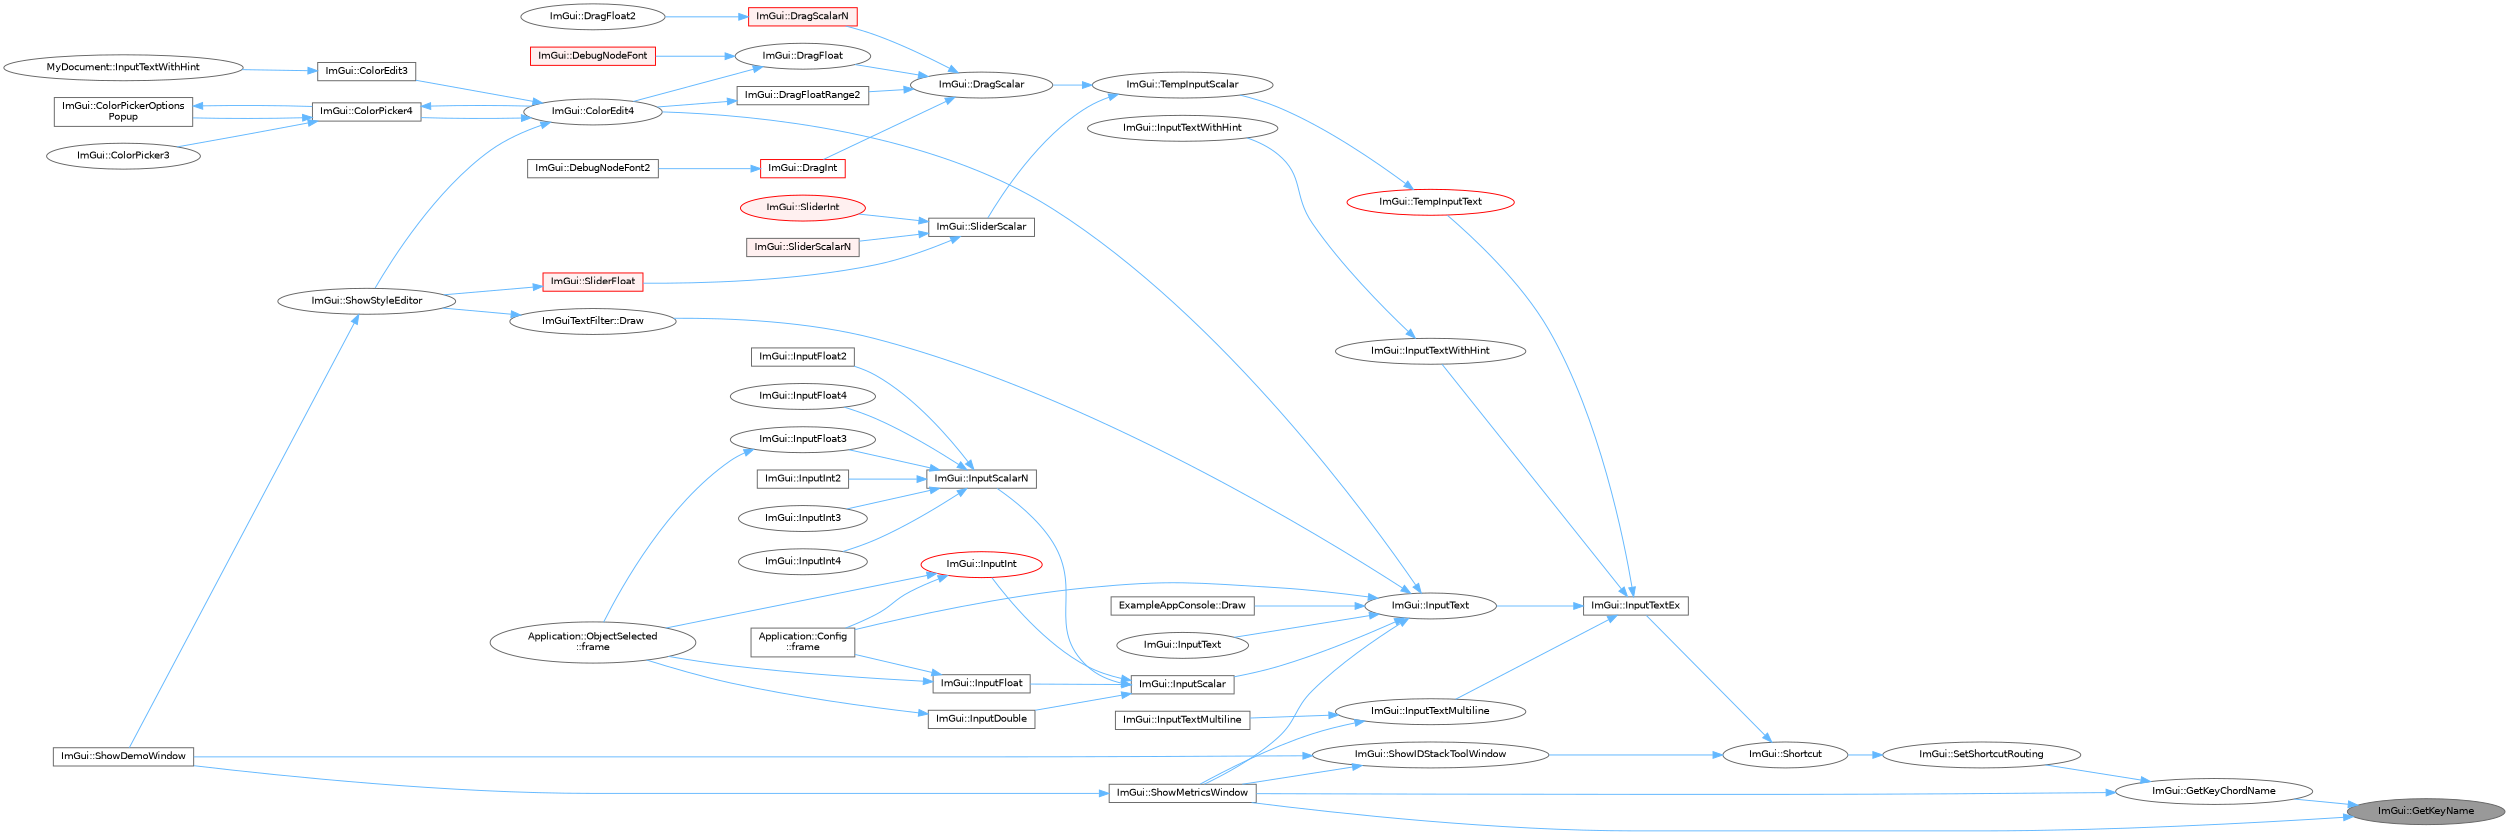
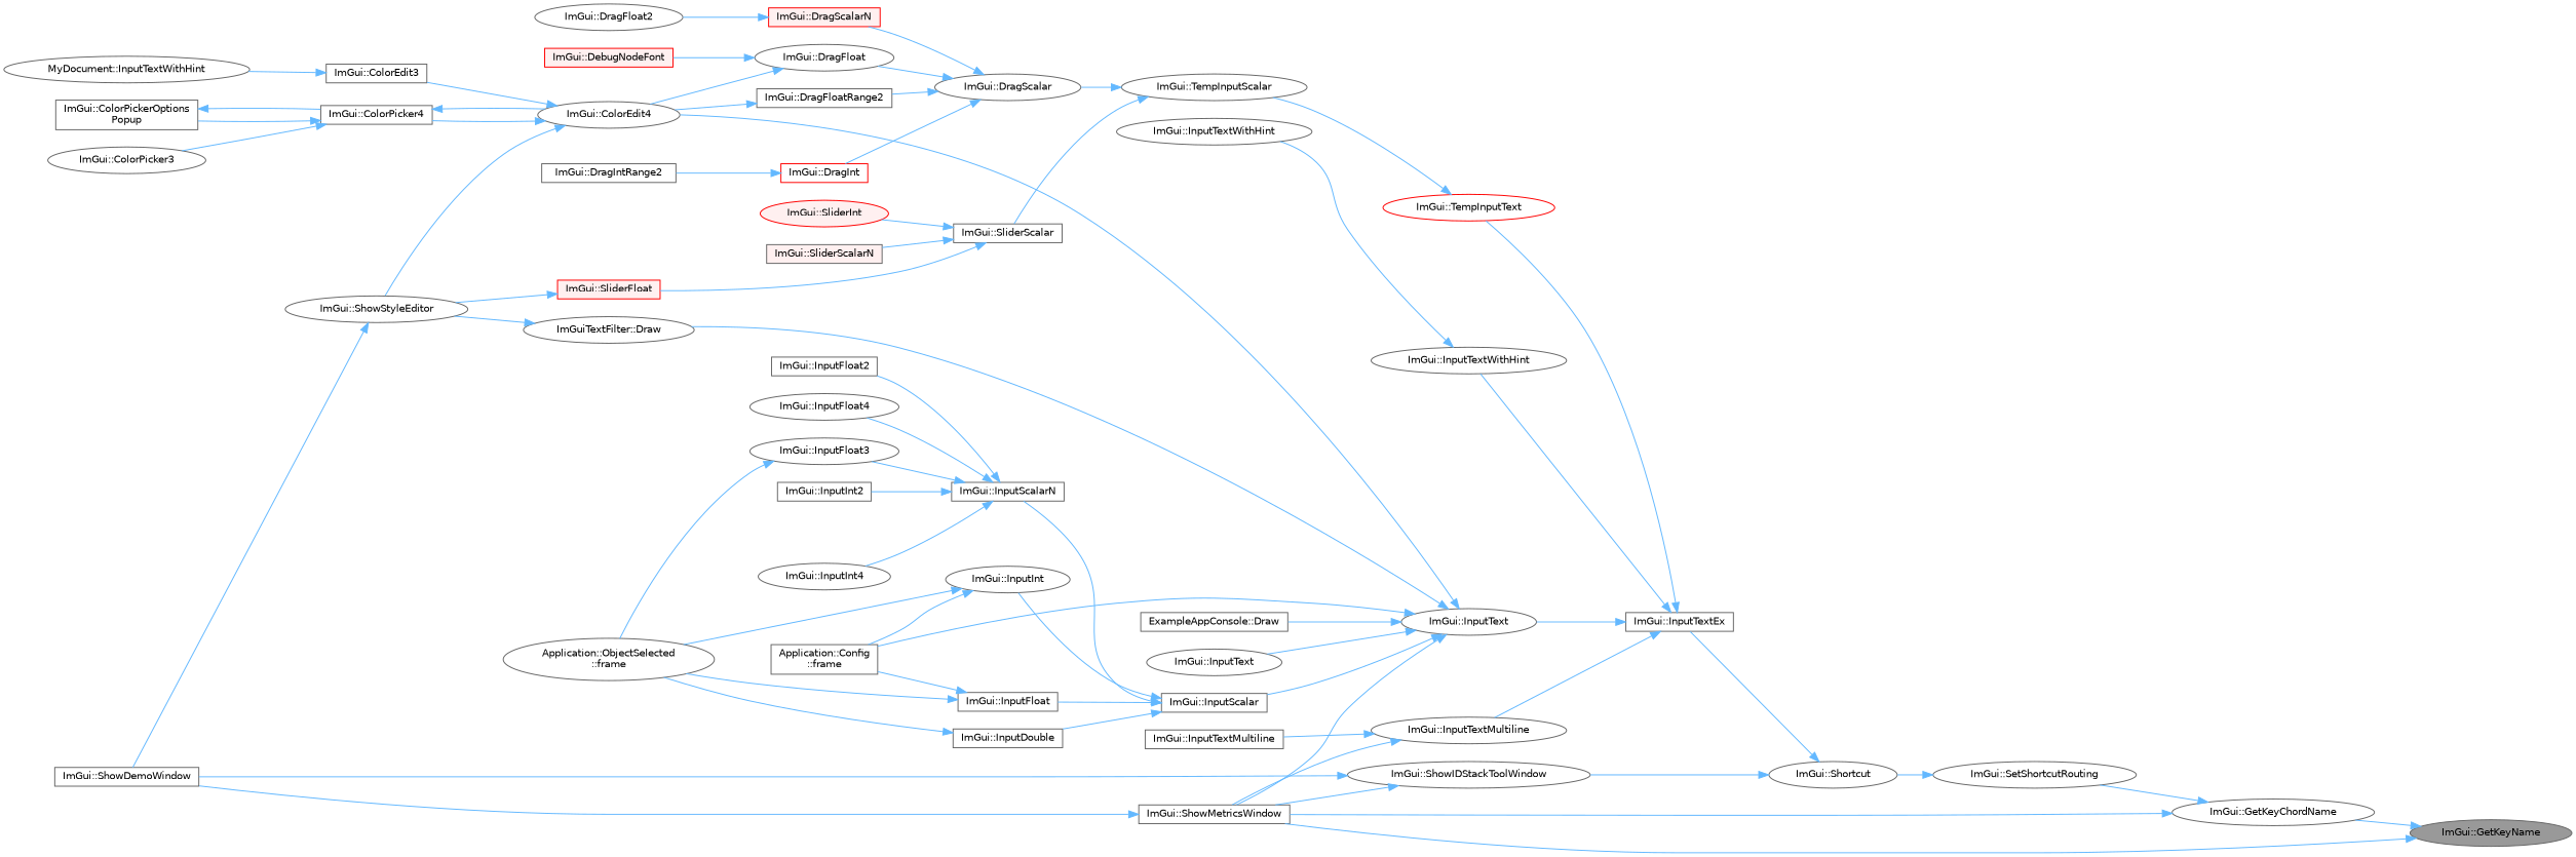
  digraph {
    rankdir=RL
    node [color=grey40 fillcolor=white fontname=Helvetica fontsize=10 shape=ellipse style=filled]
    edge [color=steelblue1 dir=back fontname=Helvetica fontsize=10 labelfontname=Helvetica labelfontsize=10 style=solid]
    n1 [color=gray40 fillcolor=grey60 fontcolor=black height=0.2 label="ImGui::GetKeyName" width=0.4]
    n2 [height=0.2 label="ImGui::GetKeyChordName" width=0.4]
    n3 [height=0.2 label="ImGui::ShowMetricsWindow" shape=box width=0.4]
    n4 [height=0.2 label="ImGui::SetShortcutRouting" width=0.4]
    n5 [height=0.2 label="ImGui::ShowDemoWindow" shape=box width=0.4]
    n6 [height=0.2 label="ImGui::Shortcut" width=0.4]
    n7 [height=0.2 label="ImGui::InputTextEx" shape=box width=0.4]
    n8 [height=0.2 label="ImGui::ShowIDStackToolWindow" width=0.4]
    n9 [height=0.2 label="ImGui::InputText" width=0.4]
    n10 [height=0.2 label="ImGui::InputTextMultiline" width=0.4]
    n11 [height=0.2 label="ImGui::InputTextWithHint" width=0.4]
    n12 [color=red height=0.2 label="ImGui::TempInputText" width=0.4]
    n13 [height=0.2 label="ImGui::ColorEdit4" width=0.4]
    n14 [height=0.2 label="ExampleAppConsole::Draw" shape=box width=0.4]
    n15 [height=0.2 label="ImGuiTextFilter::Draw" width=0.4]
    n16 [height=0.2 label="Application::Config\l::frame" shape=box width=0.4]
    n17 [height=0.2 label="ImGui::InputScalar" shape=box width=0.4]
    n18 [height=0.2 label="ImGui::InputText" width=0.4]
    n19 [height=0.2 label="ImGui::InputTextMultiline" shape=box width=0.4]
    n20 [height=0.2 label="ImGui::InputTextWithHint" width=0.4]
    n21 [height=0.2 label="ImGui::TempInputScalar" width=0.4]
    n22 [height=0.2 label="ImGui::ColorEdit3" shape=box width=0.4]
    n23 [height=0.2 label="ImGui::ColorPicker4" shape=box width=0.4]
    n24 [height=0.2 label="ImGui::ShowStyleEditor" width=0.4]
    n25 [height=0.2 label="ImGui::InputDouble" shape=box width=0.4]
    n26 [height=0.2 label="ImGui::InputFloat" shape=box width=0.4]
-   n27 [color=red height=0.2 label="ImGui::InputInt" width=0.4]
+   n27 [height=0.2 label="ImGui::InputInt" width=0.4]
    n28 [height=0.2 label="ImGui::InputScalarN" shape=box width=0.4]
    n29 [height=0.2 label="MyDocument::InputTextWithHint" width=0.4]
    n30 [height=0.2 label="ImGui::ColorPicker3" width=0.4]
    n31 [height=0.2 label="ImGui::ColorPickerOptions\lPopup" shape=box width=0.4]
    n32 [height=0.2 label="Application::ObjectSelected\l::frame" width=0.4]
    n33 [height=0.2 label="ImGui::InputFloat2" shape=box width=0.4]
    n34 [height=0.2 label="ImGui::InputFloat3" width=0.4]
    n35 [height=0.2 label="ImGui::InputFloat4" width=0.4]
    n36 [height=0.2 label="ImGui::InputInt2" shape=box width=0.4]
-   n37 [height=0.2 label="ImGui::InputInt3" width=0.4]
    n38 [height=0.2 label="ImGui::InputInt4" width=0.4]
    n39 [height=0.2 label="ImGui::DragScalar" width=0.4]
    n40 [height=0.2 label="ImGui::SliderScalar" shape=box width=0.4]
    n41 [height=0.2 label="ImGui::DragFloat" width=0.4]
    n42 [height=0.2 label="ImGui::DragFloatRange2" shape=box width=0.4]
    n43 [color=red height=0.2 label="ImGui::DragInt" shape=box width=0.4]
    n44 [color=red fillcolor="#FFF0F0" height=0.2 label="ImGui::DragScalarN" shape=box width=0.4]
    n45 [color=red fillcolor="#FFF0F0" height=0.2 label="ImGui::SliderFloat" shape=box width=0.4]
    n46 [color=red fillcolor="#FFF0F0" height=0.2 label="ImGui::SliderInt" width=0.4]
    n47 [fillcolor="#FFF0F0" height=0.2 label="ImGui::SliderScalarN" shape=box width=0.4]
    n48 [color=red fillcolor="#FFF0F0" height=0.2 label="ImGui::DebugNodeFont" shape=box width=0.4]
-   n49 [height=0.2 label="ImGui::DebugNodeFont2" shape=box width=0.4]
+   n49 [height=0.2 label="ImGui::DragIntRange2" shape=box width=0.4]
    n50 [height=0.2 label="ImGui::DragFloat2" width=0.4]
    n1 -> n2
    n1 -> n3
    n2 -> n3
    n2 -> n4
    n3 -> n5
    n4 -> n6
    n6 -> n7
    n6 -> n8
    n7 -> n9
    n7 -> n10
    n7 -> n11
    n7 -> n12
    n8 -> n3
    n8 -> n5
    n9 -> n3
    n9 -> n13
    n9 -> n14
    n9 -> n15
    n9 -> n16
    n9 -> n17
    n9 -> n18
    n10 -> n3
    n10 -> n19
    n11 -> n20
    n12 -> n21
    n13 -> n22
    n13 -> n23
    n13 -> n24
    n15 -> n24
    n17 -> n25
    n17 -> n26
    n17 -> n27
    n17 -> n28
    n21 -> n39
    n21 -> n40
    n22 -> n29
    n23 -> n13
    n23 -> n30
    n23 -> n31
    n24 -> n5
    n25 -> n32
    n26 -> n16
    n26 -> n32
    n27 -> n16
    n27 -> n32
    n28 -> n33
    n28 -> n34
    n28 -> n35
    n28 -> n36
-   n28 -> n37
    n28 -> n38
    n31 -> n23
    n34 -> n32
    n39 -> n41
    n39 -> n42
    n39 -> n43
    n39 -> n44
    n40 -> n45
    n40 -> n46
    n40 -> n47
    n41 -> n13
    n41 -> n48
    n42 -> n13
    n43 -> n49
    n44 -> n50
    n45 -> n24
  }
